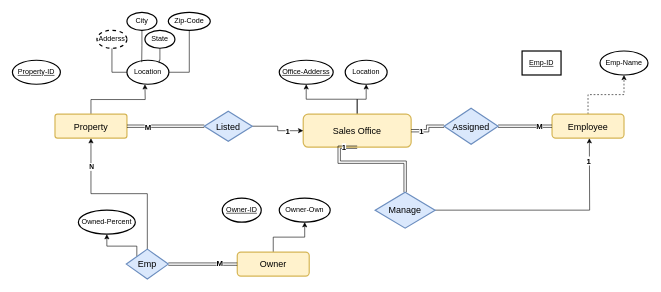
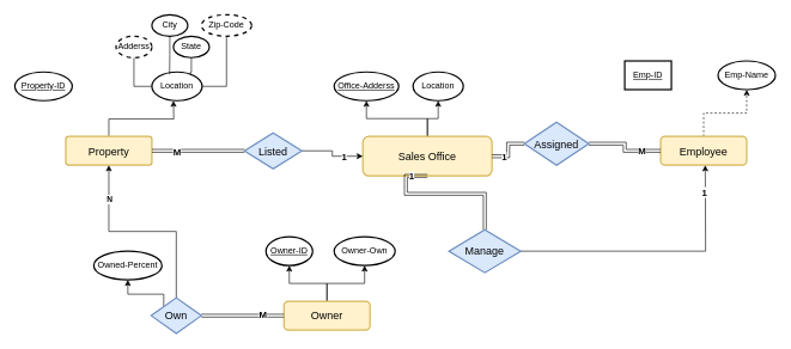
  <mxCell id="0" />
  <mxCell id="1" parent="0" />
  <mxCell id="2" style="edgeStyle=orthogonalEdgeStyle;rounded=0;orthogonalLoop=1;jettySize=auto;html=1;" parent="1" source="4" target="5" edge="1"><mxGeometry relative="1" as="geometry"><mxPoint x="625" y="140" as="targetPoint" /></mxGeometry></mxCell>
  <mxCell id="3" style="edgeStyle=orthogonalEdgeStyle;rounded=0;orthogonalLoop=1;jettySize=auto;html=1;entryX=0.5;entryY=1;entryDx=0;entryDy=0;" parent="1" source="4" target="6" edge="1"><mxGeometry relative="1" as="geometry"><mxPoint x="505" y="140" as="targetPoint" /></mxGeometry></mxCell>
  <mxCell id="4" value="&lt;font style=&quot;font-size: 15px;&quot;&gt;Sales Office&lt;/font&gt;" style="rounded=1;whiteSpace=wrap;html=1;strokeWidth=2;fillColor=#fff2cc;strokeColor=#d6b656;" parent="1" vertex="1"><mxGeometry x="505" y="190" width="180" height="55" as="geometry" /></mxCell>
  <mxCell id="5" value="Location" style="ellipse;whiteSpace=wrap;html=1;strokeWidth=2;" parent="1" vertex="1"><mxGeometry x="575" y="100" width="70" height="40" as="geometry" /></mxCell>
  <mxCell id="6" value="&lt;u&gt;Office-Adderss&lt;/u&gt;" style="ellipse;whiteSpace=wrap;html=1;strokeWidth=2;" parent="1" vertex="1"><mxGeometry x="465" y="100" width="90" height="40" as="geometry" /></mxCell>
  <mxCell id="7" style="edgeStyle=orthogonalEdgeStyle;rounded=0;orthogonalLoop=1;jettySize=auto;html=1;dashed=1;" parent="1" source="8" target="9" edge="1"><mxGeometry relative="1" as="geometry"><mxPoint x="1040" y="124.57" as="targetPoint" /></mxGeometry></mxCell>
  <mxCell id="8" value="&lt;font style=&quot;font-size: 15px;&quot;&gt;Employee&lt;/font&gt;" style="rounded=1;whiteSpace=wrap;html=1;strokeWidth=2;fillColor=#fff2cc;strokeColor=#d6b656;" parent="1" vertex="1"><mxGeometry x="920" y="190" width="120" height="40" as="geometry" /></mxCell>
  <mxCell id="9" value="Emp-Name" style="ellipse;whiteSpace=wrap;html=1;strokeWidth=2;" parent="1" vertex="1"><mxGeometry x="1000" y="84.57" width="80" height="40" as="geometry" /></mxCell>
  <mxCell id="10" value="&lt;u&gt;Emp-ID&lt;/u&gt;" style="whiteSpace=wrap;html=1;strokeWidth=2;rounded=0;" parent="1" vertex="1"><mxGeometry x="870" y="84.57" width="65" height="40" as="geometry" /></mxCell>
  <mxCell id="11" style="edgeStyle=orthogonalEdgeStyle;rounded=0;orthogonalLoop=1;jettySize=auto;html=1;entryX=0;entryY=0.5;entryDx=0;entryDy=0;shape=link;" parent="1" source="15" target="8" edge="1"><mxGeometry relative="1" as="geometry" /></mxCell>
  <mxCell id="12" value="&lt;font style=&quot;font-size: 13px;&quot;&gt;&lt;b&gt;M&lt;/b&gt;&lt;/font&gt;" style="edgeLabel;html=1;align=center;verticalAlign=middle;resizable=0;points=[];" parent="11" vertex="1" connectable="0"><mxGeometry x="0.505" y="1" relative="1" as="geometry"><mxPoint as="offset" /></mxGeometry></mxCell>
  <mxCell id="13" style="edgeStyle=orthogonalEdgeStyle;rounded=0;orthogonalLoop=1;jettySize=auto;html=1;entryX=1;entryY=0.5;entryDx=0;entryDy=0;shape=link;" parent="1" source="15" target="4" edge="1"><mxGeometry relative="1" as="geometry" /></mxCell>
  <mxCell id="14" value="&lt;font style=&quot;font-size: 13px;&quot;&gt;&lt;b&gt;1&lt;/b&gt;&lt;/font&gt;" style="edgeLabel;html=1;align=center;verticalAlign=middle;resizable=0;points=[];" parent="13" vertex="1" connectable="0"><mxGeometry x="0.46" y="1" relative="1" as="geometry"><mxPoint as="offset" /></mxGeometry></mxCell>
- <mxCell id="15" value="&lt;font style=&quot;font-size: 15px;&quot;&gt;Assigned&lt;/font&gt;" style="shape=rhombus;perimeter=rhombusPerimeter;whiteSpace=wrap;html=1;align=center;strokeWidth=2;fillColor=#dae8fc;strokeColor=#6c8ebf;" parent="1" vertex="1"><mxGeometry x="740" y="180" width="90" height="60" as="geometry" /></mxCell>
+ <mxCell id="15" value="&lt;font style=&quot;font-size: 15px;&quot;&gt;Assigned&lt;/font&gt;" style="shape=rhombus;perimeter=rhombusPerimeter;whiteSpace=wrap;html=1;align=center;strokeWidth=2;fillColor=#dae8fc;strokeColor=#6c8ebf;" parent="1" vertex="1"><mxGeometry x="730" y="170" width="90" height="60" as="geometry" /></mxCell>
  <mxCell id="16" style="edgeStyle=orthogonalEdgeStyle;rounded=0;orthogonalLoop=1;jettySize=auto;html=1;exitX=1;exitY=0.5;exitDx=0;exitDy=0;" parent="1" source="20" edge="1"><mxGeometry relative="1" as="geometry"><mxPoint x="982.21" y="230" as="targetPoint" /><mxPoint x="822.21" y="365" as="sourcePoint" /></mxGeometry></mxCell>
  <mxCell id="17" value="&lt;font style=&quot;font-size: 13px;&quot;&gt;&lt;b&gt;1&lt;/b&gt;&lt;/font&gt;" style="edgeLabel;html=1;align=center;verticalAlign=middle;resizable=0;points=[];" parent="16" vertex="1" connectable="0"><mxGeometry x="0.803" y="2" relative="1" as="geometry"><mxPoint as="offset" /></mxGeometry></mxCell>
  <mxCell id="18" style="edgeStyle=orthogonalEdgeStyle;rounded=0;orthogonalLoop=1;jettySize=auto;html=1;entryX=0.5;entryY=1;entryDx=0;entryDy=0;shape=link;" parent="1" source="20" target="4" edge="1"><mxGeometry relative="1" as="geometry"><Array as="points"><mxPoint x="675" y="270" /><mxPoint x="565" y="270" /></Array></mxGeometry></mxCell>
  <mxCell id="19" value="&lt;font style=&quot;font-size: 13px;&quot;&gt;&lt;b&gt;1&lt;/b&gt;&lt;/font&gt;" style="edgeLabel;html=1;align=center;verticalAlign=middle;resizable=0;points=[];" parent="18" vertex="1" connectable="0"><mxGeometry x="0.783" relative="1" as="geometry"><mxPoint as="offset" /></mxGeometry></mxCell>
  <mxCell id="20" value="&lt;span style=&quot;font-size: 15px;&quot;&gt;Manage&lt;/span&gt;" style="shape=rhombus;perimeter=rhombusPerimeter;whiteSpace=wrap;html=1;align=center;strokeWidth=2;fillColor=#dae8fc;strokeColor=#6c8ebf;" parent="1" vertex="1"><mxGeometry x="625" y="320" width="100" height="60" as="geometry" /></mxCell>
  <mxCell id="21" style="edgeStyle=orthogonalEdgeStyle;rounded=0;orthogonalLoop=1;jettySize=auto;html=1;exitX=0.5;exitY=0;exitDx=0;exitDy=0;" parent="1" source="22" edge="1"><mxGeometry relative="1" as="geometry"><mxPoint x="241" y="140" as="targetPoint" /></mxGeometry></mxCell>
  <mxCell id="22" value="&lt;font style=&quot;font-size: 15px;&quot;&gt;Property&lt;/font&gt;" style="rounded=1;arcSize=10;whiteSpace=wrap;html=1;align=center;strokeWidth=2;fillColor=#fff2cc;strokeColor=#d6b656;" parent="1" vertex="1"><mxGeometry x="91" y="190" width="120" height="40" as="geometry" /></mxCell>
  <mxCell id="23" value="Location" style="ellipse;whiteSpace=wrap;html=1;strokeWidth=2;" parent="1" vertex="1"><mxGeometry x="211" y="100" width="70" height="40" as="geometry" /></mxCell>
  <mxCell id="24" style="edgeStyle=orthogonalEdgeStyle;rounded=0;orthogonalLoop=1;jettySize=auto;html=1;entryX=0;entryY=0.5;entryDx=0;entryDy=0;endArrow=none;startFill=0;" parent="1" source="25" target="23" edge="1"><mxGeometry relative="1" as="geometry" /></mxCell>
  <mxCell id="25" value="Adderss" style="ellipse;whiteSpace=wrap;html=1;strokeWidth=2;dashed=1;" parent="1" vertex="1"><mxGeometry x="161" y="50" width="50" height="30" as="geometry" /></mxCell>
  <mxCell id="26" value="City" style="ellipse;whiteSpace=wrap;html=1;strokeWidth=2;" parent="1" vertex="1"><mxGeometry x="211" y="20" width="50" height="30" as="geometry" /></mxCell>
  <mxCell id="27" value="State" style="ellipse;whiteSpace=wrap;html=1;strokeWidth=2;" parent="1" vertex="1"><mxGeometry x="241" y="50" width="50" height="30" as="geometry" /></mxCell>
  <mxCell id="28" style="edgeStyle=orthogonalEdgeStyle;rounded=0;orthogonalLoop=1;jettySize=auto;html=1;entryX=1;entryY=0.5;entryDx=0;entryDy=0;endArrow=none;startFill=0;" parent="1" source="29" target="23" edge="1"><mxGeometry relative="1" as="geometry" /></mxCell>
- <mxCell id="29" value="Zip-Code" style="ellipse;whiteSpace=wrap;html=1;strokeWidth=2;" parent="1" vertex="1"><mxGeometry x="280" y="20" width="70" height="30" as="geometry" /></mxCell>
+ <mxCell id="29" value="Zip-Code" style="ellipse;whiteSpace=wrap;html=1;strokeWidth=2;dashed=1;" parent="1" vertex="1"><mxGeometry x="280" y="20" width="70" height="30" as="geometry" /></mxCell>
  <mxCell id="30" style="edgeStyle=orthogonalEdgeStyle;rounded=0;orthogonalLoop=1;jettySize=auto;html=1;entryX=0.352;entryY=0.079;entryDx=0;entryDy=0;entryPerimeter=0;endArrow=none;startFill=0;" parent="1" source="26" target="23" edge="1"><mxGeometry relative="1" as="geometry" /></mxCell>
  <mxCell id="31" style="edgeStyle=orthogonalEdgeStyle;rounded=0;orthogonalLoop=1;jettySize=auto;html=1;entryX=0.769;entryY=0.121;entryDx=0;entryDy=0;entryPerimeter=0;endArrow=none;startFill=0;" parent="1" source="27" target="23" edge="1"><mxGeometry relative="1" as="geometry" /></mxCell>
  <mxCell id="32" value="&lt;u&gt;Property-ID&lt;/u&gt;" style="ellipse;whiteSpace=wrap;html=1;strokeWidth=2;" parent="1" vertex="1"><mxGeometry x="20" y="100" width="80" height="40" as="geometry" /></mxCell>
  <mxCell id="33" style="edgeStyle=orthogonalEdgeStyle;rounded=0;orthogonalLoop=1;jettySize=auto;html=1;entryX=0;entryY=0.5;entryDx=0;entryDy=0;" parent="1" source="37" target="4" edge="1"><mxGeometry relative="1" as="geometry" /></mxCell>
  <mxCell id="34" value="&lt;font style=&quot;font-size: 13px;&quot;&gt;&lt;b&gt;1&lt;/b&gt;&lt;/font&gt;" style="edgeLabel;html=1;align=center;verticalAlign=middle;resizable=0;points=[];" parent="33" vertex="1" connectable="0"><mxGeometry x="0.42" relative="1" as="geometry"><mxPoint as="offset" /></mxGeometry></mxCell>
  <mxCell id="35" style="edgeStyle=orthogonalEdgeStyle;rounded=0;orthogonalLoop=1;jettySize=auto;html=1;entryX=1;entryY=0.5;entryDx=0;entryDy=0;shape=link;exitX=0;exitY=0.5;exitDx=0;exitDy=0;" parent="1" source="37" target="22" edge="1"><mxGeometry relative="1" as="geometry"><mxPoint x="281" y="215" as="sourcePoint" /></mxGeometry></mxCell>
  <mxCell id="36" value="&lt;font style=&quot;font-size: 13px;&quot;&gt;&lt;b&gt;M&lt;/b&gt;&lt;/font&gt;" style="edgeLabel;html=1;align=center;verticalAlign=middle;resizable=0;points=[];" parent="35" vertex="1" connectable="0"><mxGeometry x="0.474" y="1" relative="1" as="geometry"><mxPoint as="offset" /></mxGeometry></mxCell>
  <mxCell id="37" value="&lt;font style=&quot;font-size: 15px;&quot;&gt;Listed&lt;/font&gt;" style="shape=rhombus;perimeter=rhombusPerimeter;whiteSpace=wrap;html=1;align=center;strokeWidth=2;fillColor=#dae8fc;strokeColor=#6c8ebf;" parent="1" vertex="1"><mxGeometry x="340" y="185" width="80" height="50" as="geometry" /></mxCell>
  <mxCell id="38" style="edgeStyle=orthogonalEdgeStyle;rounded=0;orthogonalLoop=1;jettySize=auto;html=1;" parent="1" source="40" target="41" edge="1"><mxGeometry relative="1" as="geometry"><mxPoint x="514.999" y="370" as="targetPoint" /></mxGeometry></mxCell>
+ <mxCell id="39" style="edgeStyle=orthogonalEdgeStyle;rounded=0;orthogonalLoop=1;jettySize=auto;html=1;entryX=0.5;entryY=1;entryDx=0;entryDy=0;" parent="1" source="40" target="42" edge="1"><mxGeometry relative="1" as="geometry"><mxPoint x="394.999" y="370" as="targetPoint" /></mxGeometry></mxCell>
  <mxCell id="40" value="&lt;font style=&quot;font-size: 15px;&quot;&gt;Owner&lt;/font&gt;" style="rounded=1;whiteSpace=wrap;html=1;strokeWidth=2;fillColor=#fff2cc;strokeColor=#d6b656;" parent="1" vertex="1"><mxGeometry x="394.999" y="420" width="120" height="40" as="geometry" /></mxCell>
  <mxCell id="41" value="Owner-Own" style="ellipse;whiteSpace=wrap;html=1;strokeWidth=2;" parent="1" vertex="1"><mxGeometry x="464.999" y="330" width="85" height="40" as="geometry" /></mxCell>
  <mxCell id="42" value="&lt;u&gt;Owner-ID&lt;/u&gt;" style="ellipse;whiteSpace=wrap;html=1;strokeWidth=2;" parent="1" vertex="1"><mxGeometry x="369.999" y="330" width="65" height="40" as="geometry" /></mxCell>
  <mxCell id="43" style="edgeStyle=orthogonalEdgeStyle;rounded=0;orthogonalLoop=1;jettySize=auto;html=1;entryX=0.5;entryY=1;entryDx=0;entryDy=0;" parent="1" source="48" target="22" edge="1"><mxGeometry relative="1" as="geometry" /></mxCell>
  <mxCell id="44" value="&lt;b&gt;N&lt;/b&gt;" style="edgeLabel;html=1;align=center;verticalAlign=middle;resizable=0;points=[];" parent="43" vertex="1" connectable="0"><mxGeometry x="0.663" relative="1" as="geometry"><mxPoint as="offset" /></mxGeometry></mxCell>
  <mxCell id="45" style="edgeStyle=orthogonalEdgeStyle;rounded=0;orthogonalLoop=1;jettySize=auto;html=1;entryX=0;entryY=0.5;entryDx=0;entryDy=0;shape=link;" parent="1" source="48" target="40" edge="1"><mxGeometry relative="1" as="geometry" /></mxCell>
  <mxCell id="46" value="&lt;font style=&quot;font-size: 13px;&quot;&gt;&lt;b&gt;M&lt;/b&gt;&lt;/font&gt;" style="edgeLabel;html=1;align=center;verticalAlign=middle;resizable=0;points=[];" parent="45" vertex="1" connectable="0"><mxGeometry x="0.486" y="3" relative="1" as="geometry"><mxPoint as="offset" /></mxGeometry></mxCell>
  <mxCell id="47" style="edgeStyle=orthogonalEdgeStyle;rounded=0;orthogonalLoop=1;jettySize=auto;html=1;entryX=0.5;entryY=1;entryDx=0;entryDy=0;exitX=0;exitY=0;exitDx=0;exitDy=0;" edge="1" parent="1" source="48" target="49"><mxGeometry relative="1" as="geometry"><Array as="points"><mxPoint x="228" y="410" /><mxPoint x="178" y="410" /></Array></mxGeometry></mxCell>
- <mxCell id="48" value="&lt;font style=&quot;font-size: 15px;&quot;&gt;Emp&lt;/font&gt;" style="shape=rhombus;perimeter=rhombusPerimeter;whiteSpace=wrap;html=1;align=center;strokeWidth=2;fillColor=#dae8fc;strokeColor=#6c8ebf;" parent="1" vertex="1"><mxGeometry x="210" y="415" width="70" height="50" as="geometry" /></mxCell>
+ <mxCell id="48" value="&lt;font style=&quot;font-size: 15px;&quot;&gt;Own&lt;/font&gt;" style="shape=rhombus;perimeter=rhombusPerimeter;whiteSpace=wrap;html=1;align=center;strokeWidth=2;fillColor=#dae8fc;strokeColor=#6c8ebf;" parent="1" vertex="1"><mxGeometry x="210" y="415" width="70" height="50" as="geometry" /></mxCell>
  <mxCell id="49" value="Owned-Percent" style="ellipse;whiteSpace=wrap;html=1;strokeWidth=2;" parent="1" vertex="1"><mxGeometry x="130" y="350" width="95" height="40" as="geometry" /></mxCell>
